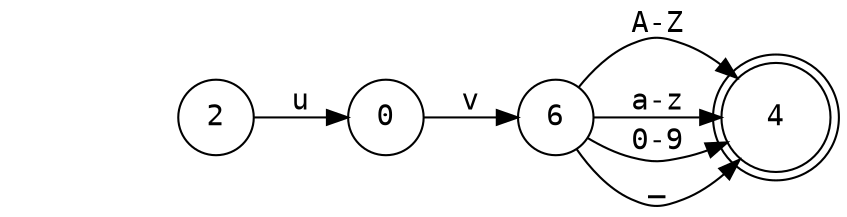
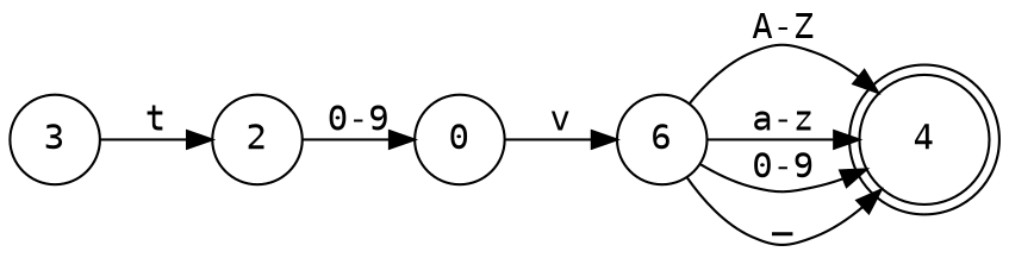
  digraph {
    fontname="DejaVu Sans Mono"
    rankdir=LR
    node [fontname="DejaVu Sans Mono" shape=circle]
    edge [fontname="DejaVu Sans Mono"]
    0 [height=0.5 width=0.5]
    n2 [height=0.5 label=6 width=0.5]
    4 [height=0.61111 shape=doublecircle width=0.61111]
    2 [height=0.5 width=0.5]
+   3 [height=0.5 width=0.5]
    0 -> n2 [label=v]
    n2 -> 4 [label="A-Z"]
    n2 -> 4 [label="a-z"]
    n2 -> 4 [label="0-9"]
    n2 -> 4 [label=_]
-   2 -> 0 [label=u]
+   2 -> 0 [label="0-9"]
+   3 -> 2 [label=t]
  }
